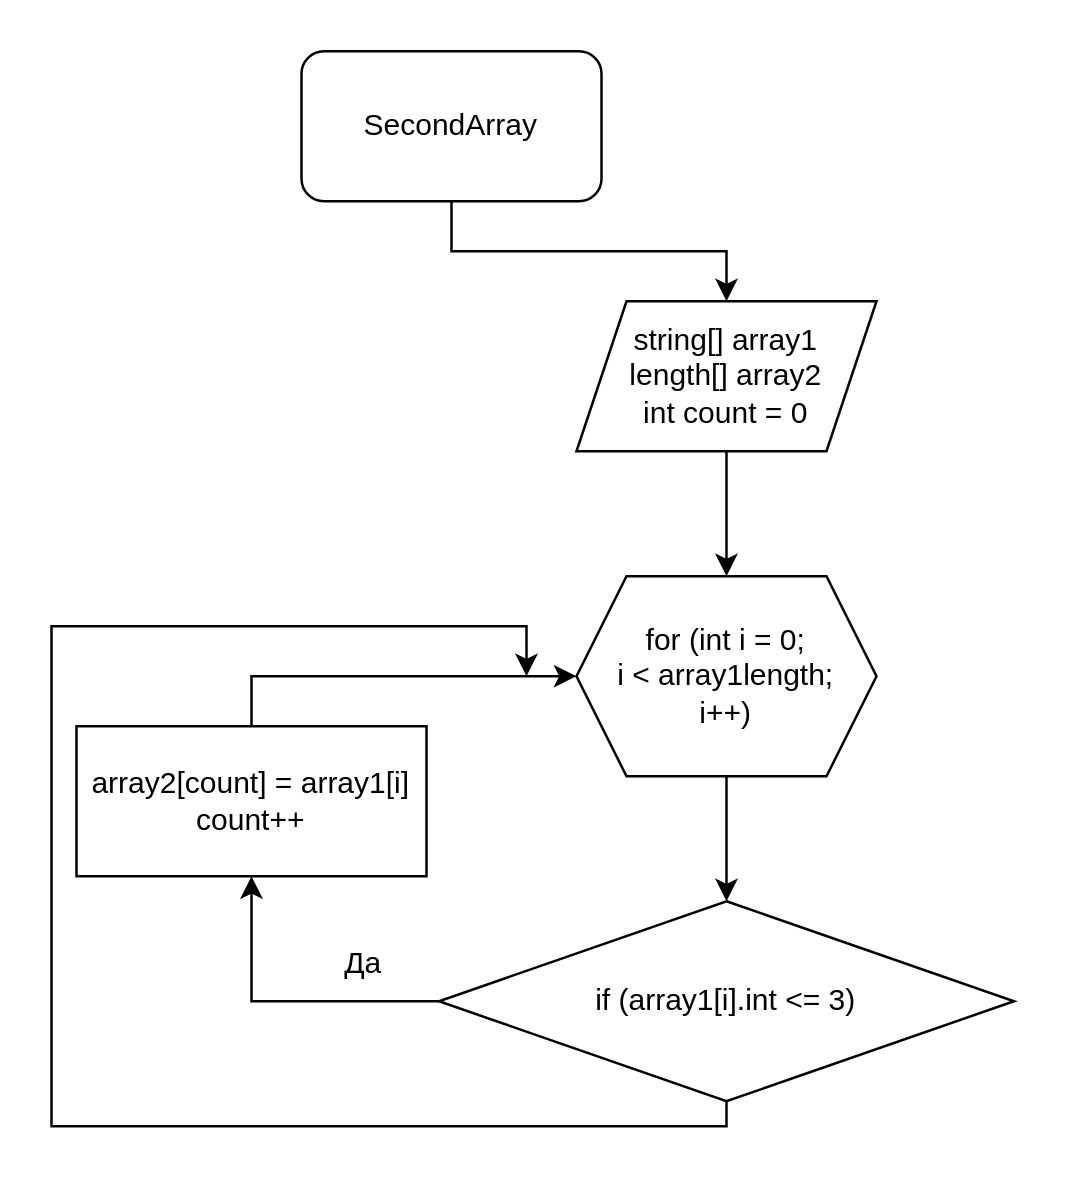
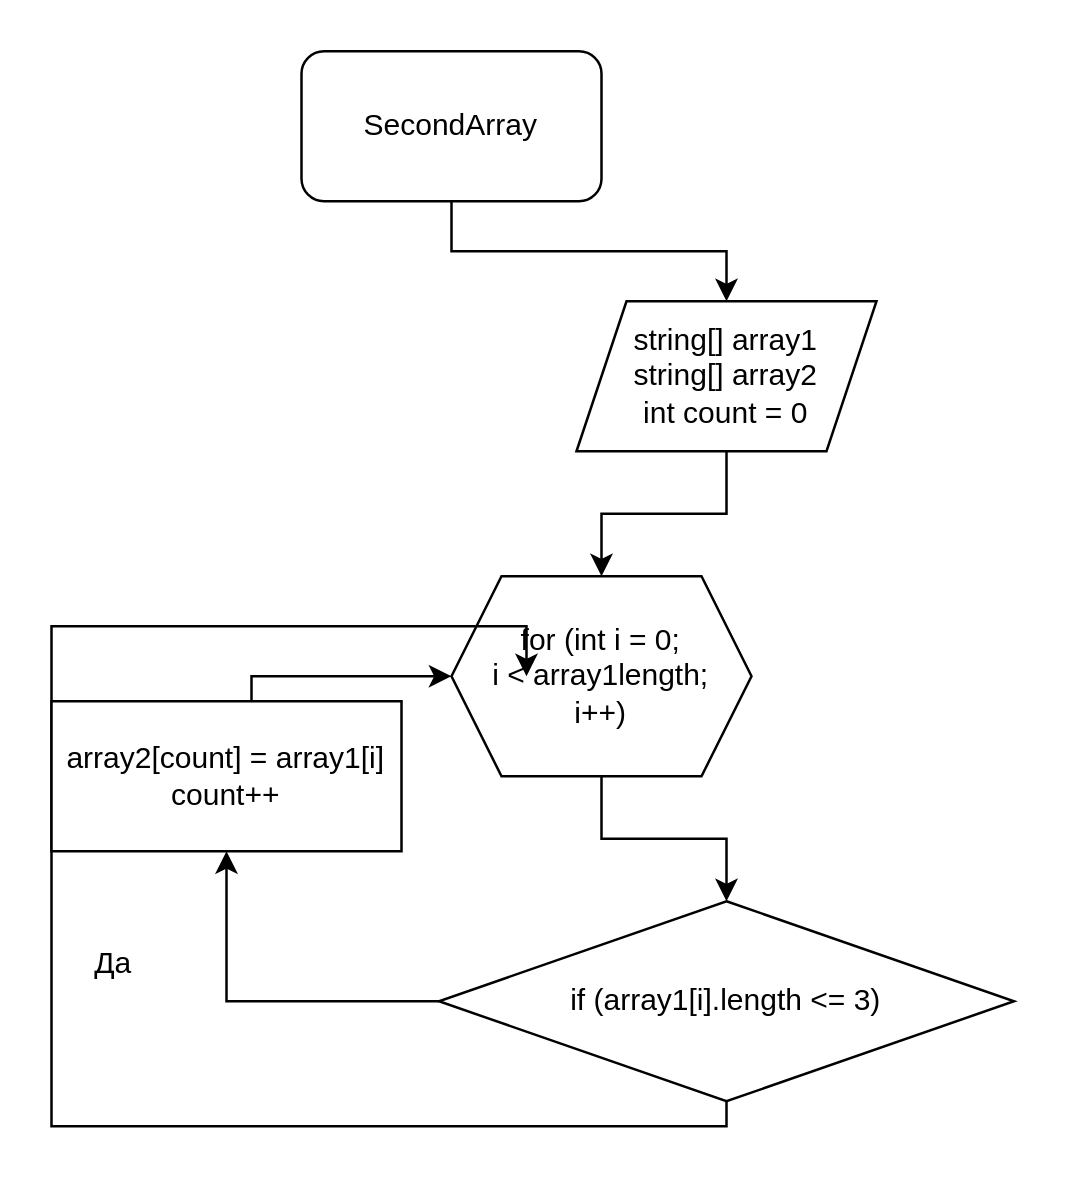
  <mxCell id="0" />
  <mxCell id="1" parent="0" />
  <mxCell id="2" value="" style="edgeStyle=orthogonalEdgeStyle;rounded=0;orthogonalLoop=1;jettySize=auto;html=1;" edge="1" parent="1" source="3" target="5"><mxGeometry relative="1" as="geometry" /></mxCell>
  <mxCell id="3" value="SecondArray" style="rounded=1;whiteSpace=wrap;html=1;" vertex="1" parent="1"><mxGeometry x="120" y="20" width="120" height="60" as="geometry" /></mxCell>
  <mxCell id="4" value="" style="edgeStyle=orthogonalEdgeStyle;rounded=0;orthogonalLoop=1;jettySize=auto;html=1;" edge="1" parent="1" source="5" target="7"><mxGeometry relative="1" as="geometry" /></mxCell>
- <mxCell id="5" value="&lt;div&gt;string[] array1&lt;/div&gt;&lt;div&gt;length[] array2&lt;/div&gt;&lt;div&gt;int count = 0&lt;br&gt;&lt;/div&gt;" style="shape=parallelogram;perimeter=parallelogramPerimeter;whiteSpace=wrap;html=1;fixedSize=1;" vertex="1" parent="1"><mxGeometry x="230" y="120" width="120" height="60" as="geometry" /></mxCell>
+ <mxCell id="5" value="&lt;div&gt;string[] array1&lt;/div&gt;&lt;div&gt;string[] array2&lt;/div&gt;&lt;div&gt;int count = 0&lt;br&gt;&lt;/div&gt;" style="shape=parallelogram;perimeter=parallelogramPerimeter;whiteSpace=wrap;html=1;fixedSize=1;" vertex="1" parent="1"><mxGeometry x="230" y="120" width="120" height="60" as="geometry" /></mxCell>
  <mxCell id="6" value="" style="edgeStyle=orthogonalEdgeStyle;rounded=0;orthogonalLoop=1;jettySize=auto;html=1;" edge="1" parent="1" source="7" target="10"><mxGeometry relative="1" as="geometry" /></mxCell>
- <mxCell id="7" value="&lt;div&gt;for (int i = 0; &lt;br&gt;&lt;/div&gt;&lt;div&gt;i &amp;lt; array1length;&lt;/div&gt;&lt;div&gt;i++)&lt;br&gt;&lt;/div&gt;" style="shape=hexagon;perimeter=hexagonPerimeter2;whiteSpace=wrap;html=1;fixedSize=1;" vertex="1" parent="1"><mxGeometry x="230" y="230" width="120" height="80" as="geometry" /></mxCell>
+ <mxCell id="7" value="&lt;div&gt;for (int i = 0; &lt;br&gt;&lt;/div&gt;&lt;div&gt;i &amp;lt; array1length;&lt;/div&gt;&lt;div&gt;i++)&lt;br&gt;&lt;/div&gt;" style="shape=hexagon;perimeter=hexagonPerimeter2;whiteSpace=wrap;html=1;fixedSize=1;" vertex="1" parent="1"><mxGeometry x="180" y="230" width="120" height="80" as="geometry" /></mxCell>
  <mxCell id="8" value="" style="edgeStyle=orthogonalEdgeStyle;rounded=0;orthogonalLoop=1;jettySize=auto;html=1;" edge="1" parent="1" source="10" target="12"><mxGeometry relative="1" as="geometry" /></mxCell>
  <mxCell id="9" style="edgeStyle=orthogonalEdgeStyle;rounded=0;orthogonalLoop=1;jettySize=auto;html=1;" edge="1" parent="1" source="10"><mxGeometry relative="1" as="geometry"><mxPoint x="210" y="270" as="targetPoint" /><Array as="points"><mxPoint x="290" y="450" /><mxPoint x="20" y="450" /><mxPoint x="20" y="250" /><mxPoint x="210" y="250" /></Array></mxGeometry></mxCell>
- <mxCell id="10" value="if (array1[i].int &amp;lt;= 3) " style="rhombus;whiteSpace=wrap;html=1;" vertex="1" parent="1"><mxGeometry x="175" y="360" width="230" height="80" as="geometry" /></mxCell>
+ <mxCell id="10" value="if (array1[i].length &amp;lt;= 3) " style="rhombus;whiteSpace=wrap;html=1;" vertex="1" parent="1"><mxGeometry x="175" y="360" width="230" height="80" as="geometry" /></mxCell>
  <mxCell id="11" style="edgeStyle=orthogonalEdgeStyle;rounded=0;orthogonalLoop=1;jettySize=auto;html=1;entryX=0;entryY=0.5;entryDx=0;entryDy=0;" edge="1" parent="1" source="12" target="7"><mxGeometry relative="1" as="geometry"><mxPoint x="170" y="270" as="targetPoint" /><Array as="points"><mxPoint x="100" y="270" /></Array></mxGeometry></mxCell>
- <mxCell id="12" value="&lt;div&gt;array2[count] = array1[i] &lt;br&gt;&lt;/div&gt;&lt;div&gt;count++&lt;br&gt;&lt;/div&gt;" style="rounded=0;whiteSpace=wrap;html=1;" vertex="1" parent="1"><mxGeometry x="30" y="290" width="140" height="60" as="geometry" /></mxCell>
- <mxCell id="13" value="Да" style="text;html=1;strokeColor=none;fillColor=none;align=center;verticalAlign=middle;whiteSpace=wrap;rounded=0;" vertex="1" parent="1"><mxGeometry x="115" y="370" width="60" height="30" as="geometry" /></mxCell>
+ <mxCell id="12" value="&lt;div&gt;array2[count] = array1[i] &lt;br&gt;&lt;/div&gt;&lt;div&gt;count++&lt;br&gt;&lt;/div&gt;" style="rounded=0;whiteSpace=wrap;html=1;" vertex="1" parent="1"><mxGeometry x="20" y="280" width="140" height="60" as="geometry" /></mxCell>
+ <mxCell id="13" value="Да" style="text;html=1;strokeColor=none;fillColor=none;align=center;verticalAlign=middle;whiteSpace=wrap;rounded=0;" vertex="1" parent="1"><mxGeometry x="15" y="370" width="60" height="30" as="geometry" /></mxCell>
